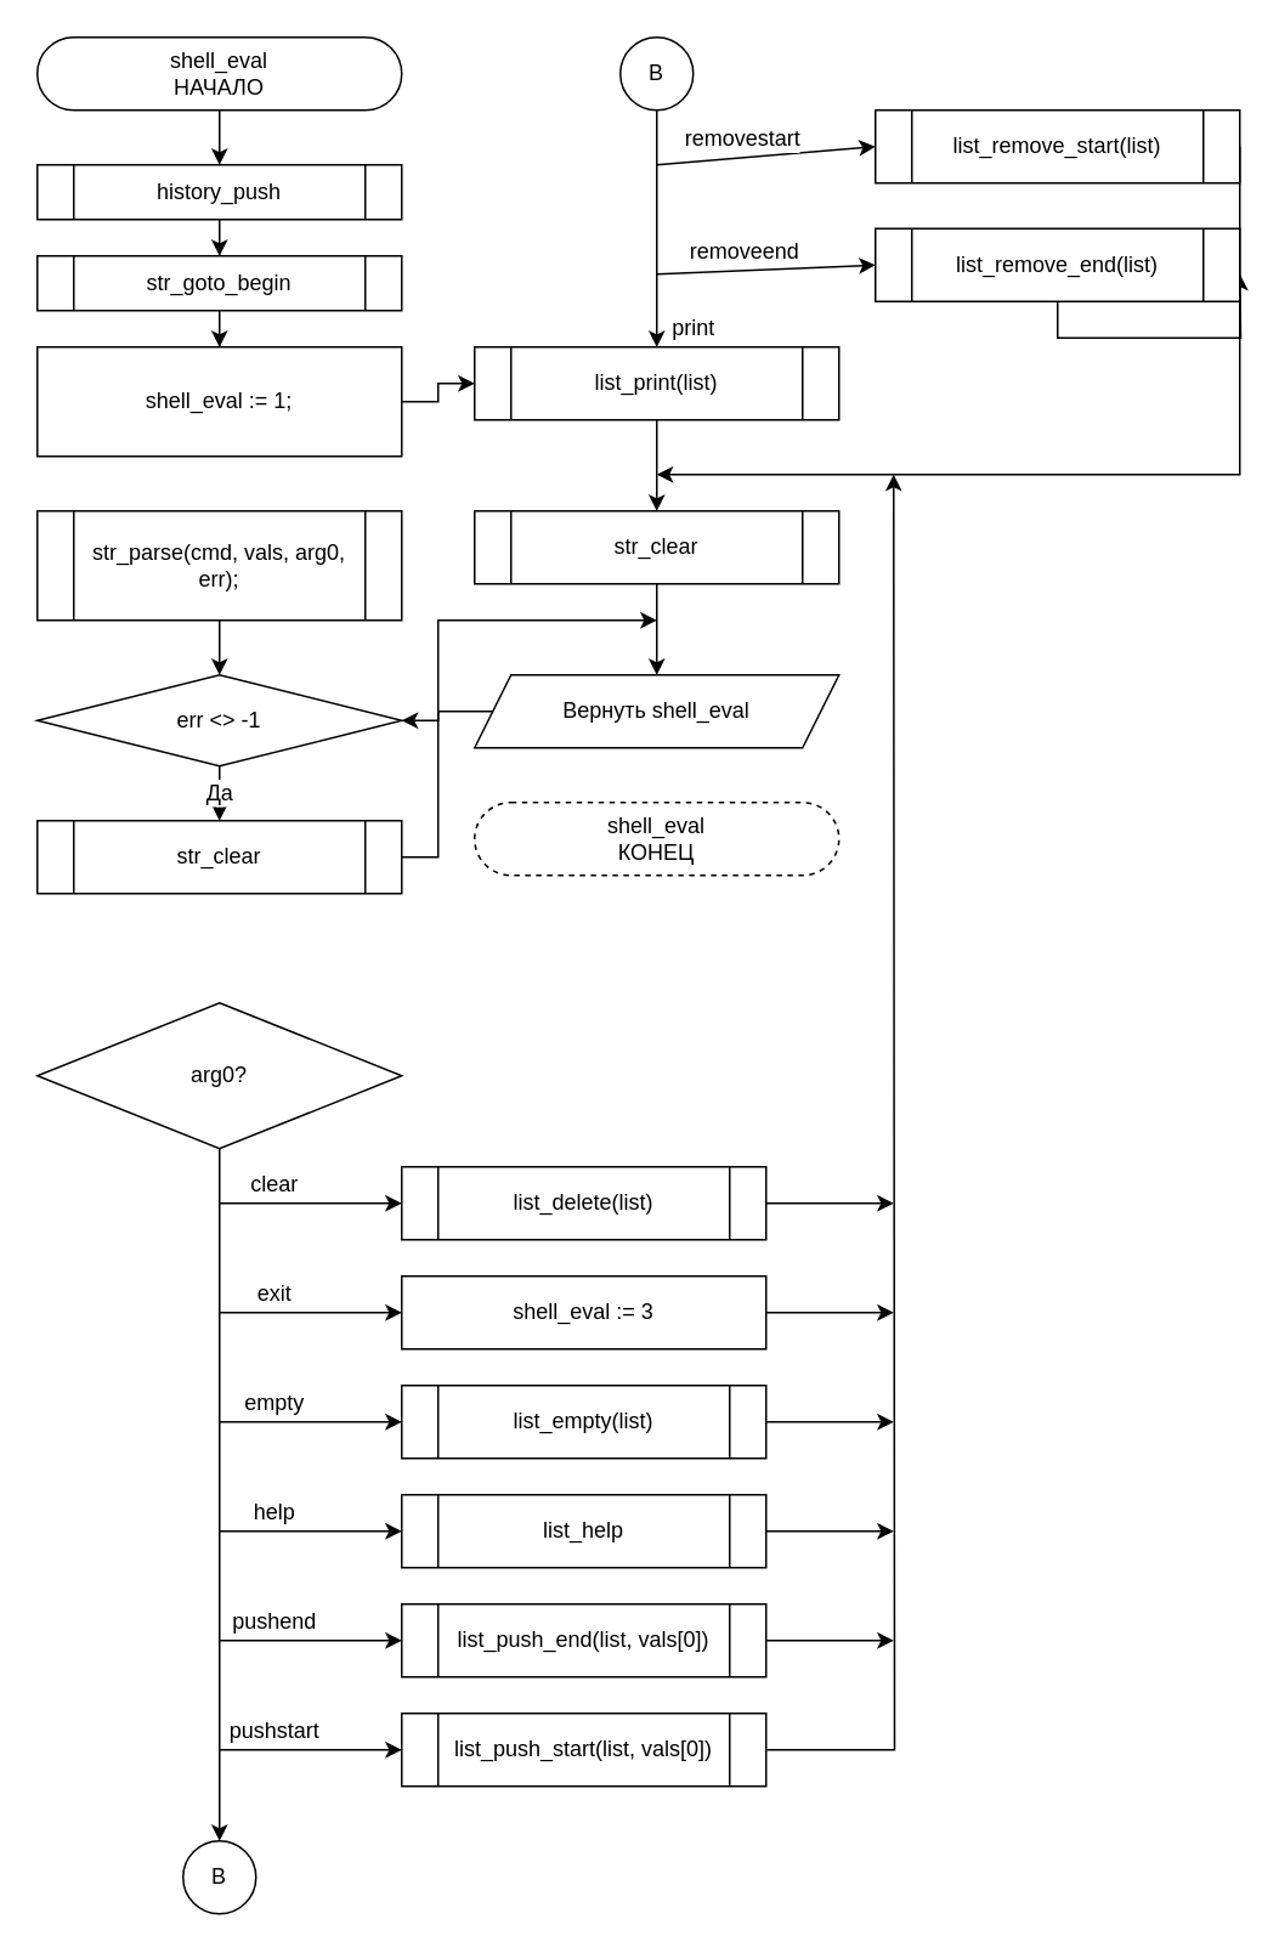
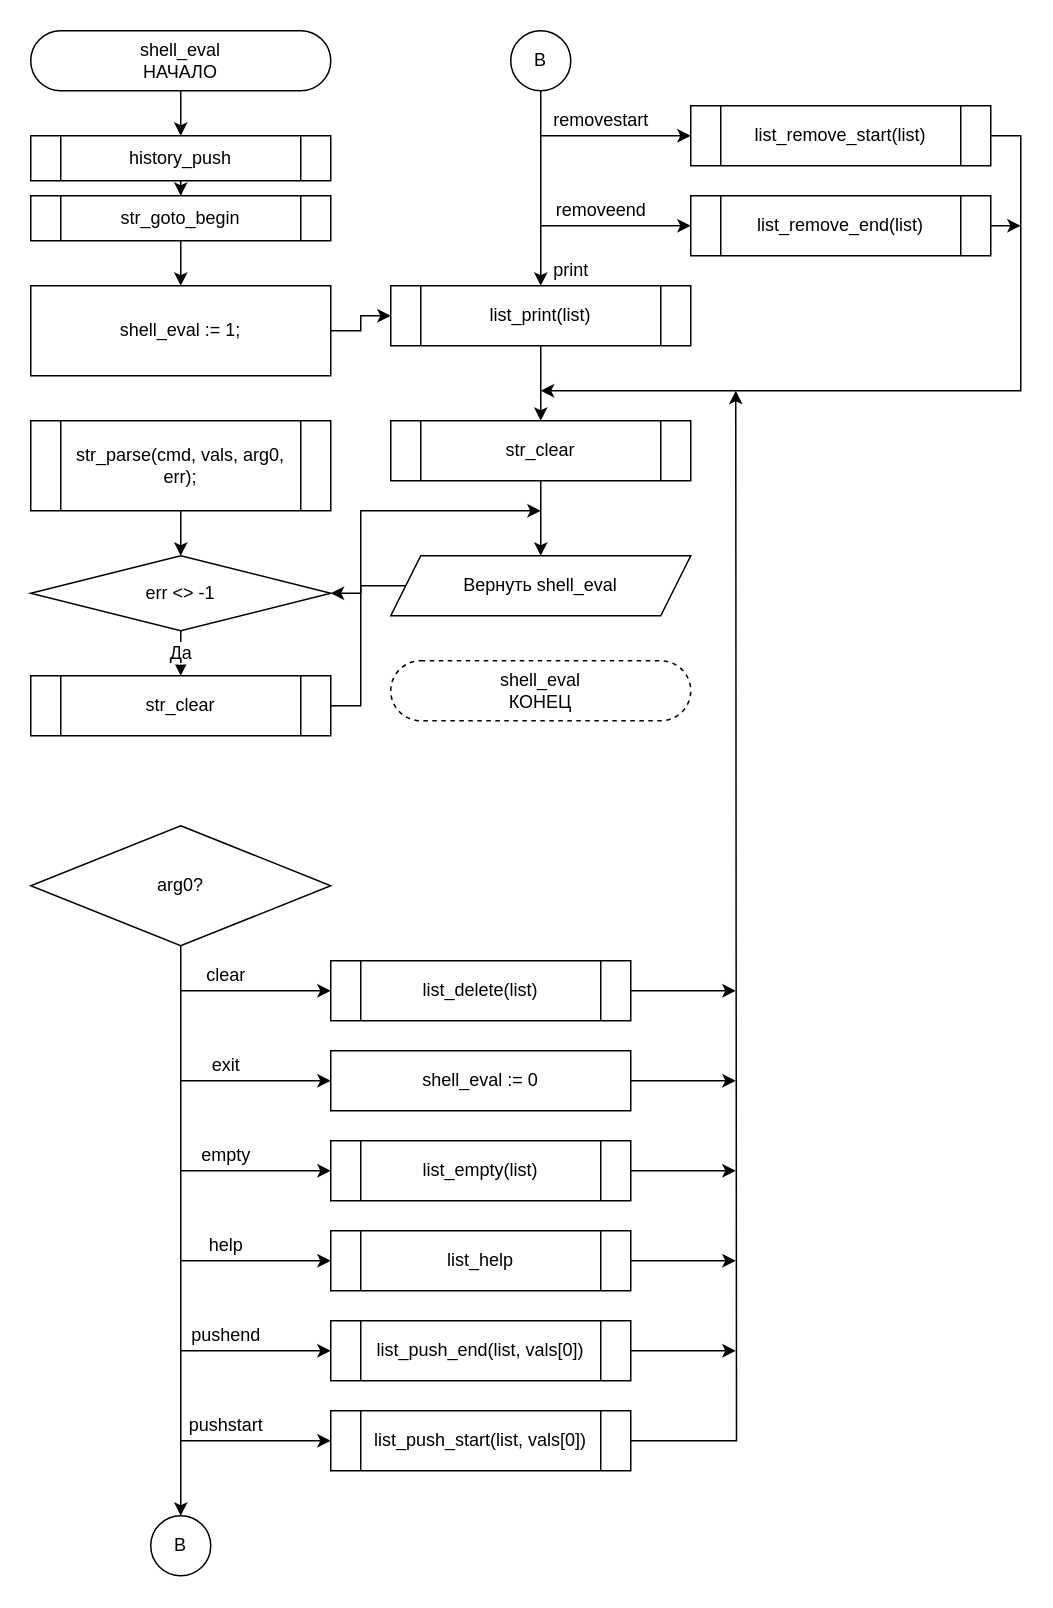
  <mxCell id="0" />
  <mxCell id="1" parent="0" />
  <mxCell id="2" value="" style="edgeStyle=orthogonalEdgeStyle;rounded=0;orthogonalLoop=1;jettySize=auto;html=1;fontSize=12;" parent="1" source="3" target="5" edge="1"><mxGeometry relative="1" as="geometry" /></mxCell>
  <mxCell id="3" value="shell_eval&lt;br style=&quot;font-size: 12px;&quot;&gt;НАЧАЛО" style="rounded=1;whiteSpace=wrap;html=1;arcSize=50;strokeWidth=1;fontSize=12;" parent="1" vertex="1"><mxGeometry x="20" y="20" width="200" height="40" as="geometry" /></mxCell>
  <mxCell id="4" value="" style="edgeStyle=orthogonalEdgeStyle;rounded=0;orthogonalLoop=1;jettySize=auto;html=1;fontSize=12;" parent="1" source="5" target="7" edge="1"><mxGeometry relative="1" as="geometry" /></mxCell>
  <mxCell id="5" value="history_push" style="shape=process;whiteSpace=wrap;html=1;backgroundOutline=1;fontSize=12;" parent="1" vertex="1"><mxGeometry x="20" y="90" width="200" height="30" as="geometry" /></mxCell>
  <mxCell id="6" value="" style="edgeStyle=orthogonalEdgeStyle;rounded=0;orthogonalLoop=1;jettySize=auto;html=1;fontSize=12;" parent="1" source="7" target="9" edge="1"><mxGeometry relative="1" as="geometry" /></mxCell>
- <mxCell id="7" value="str_goto_begin" style="shape=process;whiteSpace=wrap;html=1;backgroundOutline=1;fontSize=12;" parent="1" vertex="1"><mxGeometry x="20" y="140" width="200" height="30" as="geometry" /></mxCell>
+ <mxCell id="7" value="str_goto_begin" style="shape=process;whiteSpace=wrap;html=1;backgroundOutline=1;fontSize=12;" parent="1" vertex="1"><mxGeometry x="20" y="130" width="200" height="30" as="geometry" /></mxCell>
  <mxCell id="8" value="" style="edgeStyle=orthogonalEdgeStyle;rounded=0;orthogonalLoop=1;jettySize=auto;html=1;fontSize=12;" parent="1" source="9" target="37" edge="1"><mxGeometry relative="1" as="geometry" /></mxCell>
  <mxCell id="9" value="shell_eval := 1;" style="whiteSpace=wrap;html=1;fontSize=12;" parent="1" vertex="1"><mxGeometry x="20" y="190" width="200" height="60" as="geometry" /></mxCell>
  <mxCell id="10" value="" style="edgeStyle=orthogonalEdgeStyle;rounded=0;orthogonalLoop=1;jettySize=auto;html=1;fontSize=12;" parent="1" source="11" target="13" edge="1"><mxGeometry relative="1" as="geometry" /></mxCell>
  <mxCell id="11" value="str_parse(cmd, vals, arg0, err);" style="shape=process;whiteSpace=wrap;html=1;backgroundOutline=1;fontSize=12;" parent="1" vertex="1"><mxGeometry x="20" y="280" width="200" height="60" as="geometry" /></mxCell>
  <mxCell id="12" value="Да" style="edgeStyle=orthogonalEdgeStyle;rounded=0;orthogonalLoop=1;jettySize=auto;html=1;fontSize=12;" parent="1" source="13" target="15" edge="1"><mxGeometry relative="1" as="geometry" /></mxCell>
  <mxCell id="13" value="err &amp;lt;&amp;gt; -1" style="rhombus;whiteSpace=wrap;html=1;fontSize=12;" parent="1" vertex="1"><mxGeometry x="20" y="370" width="200" height="50" as="geometry" /></mxCell>
  <mxCell id="14" value="" style="edgeStyle=orthogonalEdgeStyle;rounded=0;orthogonalLoop=1;jettySize=auto;html=1;fontSize=12;" parent="1" source="15" edge="1"><mxGeometry relative="1" as="geometry"><mxPoint x="360" y="340" as="targetPoint" /><Array as="points"><mxPoint x="240" y="470" /><mxPoint x="240" y="340" /></Array></mxGeometry></mxCell>
  <mxCell id="15" value="str_clear" style="shape=process;whiteSpace=wrap;html=1;backgroundOutline=1;fontSize=12;" parent="1" vertex="1"><mxGeometry x="20" y="450" width="200" height="40" as="geometry" /></mxCell>
  <mxCell id="16" value="" style="edgeStyle=orthogonalEdgeStyle;rounded=0;orthogonalLoop=1;jettySize=auto;html=1;exitX=0.5;exitY=1;exitDx=0;exitDy=0;entryX=0.5;entryY=0;entryDx=0;entryDy=0;fontSize=12;" parent="1" source="17" edge="1"><mxGeometry x="0.892" y="20" relative="1" as="geometry"><mxPoint x="120" y="1010" as="targetPoint" /><mxPoint as="offset" /></mxGeometry></mxCell>
  <mxCell id="17" value="arg0?" style="rhombus;whiteSpace=wrap;html=1;fontSize=12;" parent="1" vertex="1"><mxGeometry x="20" y="550" width="200" height="80" as="geometry" /></mxCell>
  <mxCell id="18" value="" style="edgeStyle=orthogonalEdgeStyle;rounded=0;orthogonalLoop=1;jettySize=auto;html=1;fontSize=12;" parent="1" source="19" edge="1"><mxGeometry relative="1" as="geometry"><mxPoint x="490" y="660" as="targetPoint" /></mxGeometry></mxCell>
  <mxCell id="19" value="list_delete(list)" style="shape=process;whiteSpace=wrap;html=1;backgroundOutline=1;fontSize=12;" parent="1" vertex="1"><mxGeometry x="220" y="640" width="200" height="40" as="geometry" /></mxCell>
  <mxCell id="20" value="clear" style="endArrow=classic;html=1;fontSize=12;entryX=0;entryY=0.5;entryDx=0;entryDy=0;" parent="1" target="19" edge="1"><mxGeometry x="-0.4" y="10" width="50" height="50" relative="1" as="geometry"><mxPoint x="120" y="660" as="sourcePoint" /><mxPoint x="200" y="650" as="targetPoint" /><mxPoint as="offset" /></mxGeometry></mxCell>
  <mxCell id="21" value="exit" style="endArrow=classic;html=1;fontSize=12;entryX=0;entryY=0.5;entryDx=0;entryDy=0;" parent="1" edge="1"><mxGeometry x="-0.4" y="10" width="50" height="50" relative="1" as="geometry"><mxPoint x="120" y="720" as="sourcePoint" /><mxPoint x="220" y="720" as="targetPoint" /><mxPoint as="offset" /></mxGeometry></mxCell>
  <mxCell id="22" value="" style="edgeStyle=orthogonalEdgeStyle;rounded=0;orthogonalLoop=1;jettySize=auto;html=1;fontSize=12;" parent="1" source="23" edge="1"><mxGeometry relative="1" as="geometry"><mxPoint x="490" y="720" as="targetPoint" /></mxGeometry></mxCell>
- <mxCell id="23" value="shell_eval := 3" style="rounded=0;whiteSpace=wrap;html=1;fontSize=12;" parent="1" vertex="1"><mxGeometry x="220" y="700" width="200" height="40" as="geometry" /></mxCell>
+ <mxCell id="23" value="shell_eval := 0" style="rounded=0;whiteSpace=wrap;html=1;fontSize=12;" parent="1" vertex="1"><mxGeometry x="220" y="700" width="200" height="40" as="geometry" /></mxCell>
  <mxCell id="24" value="" style="edgeStyle=orthogonalEdgeStyle;rounded=0;orthogonalLoop=1;jettySize=auto;html=1;fontSize=12;" parent="1" source="25" edge="1"><mxGeometry relative="1" as="geometry"><mxPoint x="490" y="780" as="targetPoint" /></mxGeometry></mxCell>
  <mxCell id="25" value="list_empty(list)" style="shape=process;whiteSpace=wrap;html=1;backgroundOutline=1;fontSize=12;" parent="1" vertex="1"><mxGeometry x="220" y="760" width="200" height="40" as="geometry" /></mxCell>
  <mxCell id="26" value="empty" style="endArrow=classic;html=1;fontSize=12;entryX=0;entryY=0.5;entryDx=0;entryDy=0;" parent="1" target="25" edge="1"><mxGeometry x="-0.4" y="10" width="50" height="50" relative="1" as="geometry"><mxPoint x="120" y="780" as="sourcePoint" /><mxPoint x="200" y="770" as="targetPoint" /><mxPoint as="offset" /></mxGeometry></mxCell>
  <mxCell id="27" value="" style="edgeStyle=orthogonalEdgeStyle;rounded=0;orthogonalLoop=1;jettySize=auto;html=1;fontSize=12;" parent="1" source="28" edge="1"><mxGeometry relative="1" as="geometry"><mxPoint x="490" y="840" as="targetPoint" /></mxGeometry></mxCell>
  <mxCell id="28" value="list_help" style="shape=process;whiteSpace=wrap;html=1;backgroundOutline=1;fontSize=12;" parent="1" vertex="1"><mxGeometry x="220" y="820" width="200" height="40" as="geometry" /></mxCell>
  <mxCell id="29" value="help" style="endArrow=classic;html=1;fontSize=12;entryX=0;entryY=0.5;entryDx=0;entryDy=0;" parent="1" target="28" edge="1"><mxGeometry x="-0.4" y="10" width="50" height="50" relative="1" as="geometry"><mxPoint x="120" y="840" as="sourcePoint" /><mxPoint x="200" y="830" as="targetPoint" /><mxPoint as="offset" /></mxGeometry></mxCell>
  <mxCell id="30" value="" style="edgeStyle=orthogonalEdgeStyle;rounded=0;orthogonalLoop=1;jettySize=auto;html=1;fontSize=12;" parent="1" source="31" edge="1"><mxGeometry relative="1" as="geometry"><mxPoint x="490" y="900" as="targetPoint" /></mxGeometry></mxCell>
  <mxCell id="31" value="list_push_end(list, vals[0])" style="shape=process;whiteSpace=wrap;html=1;backgroundOutline=1;fontSize=12;" parent="1" vertex="1"><mxGeometry x="220" y="880" width="200" height="40" as="geometry" /></mxCell>
  <mxCell id="32" value="pushend" style="endArrow=classic;html=1;fontSize=12;entryX=0;entryY=0.5;entryDx=0;entryDy=0;" parent="1" target="31" edge="1"><mxGeometry x="-0.4" y="10" width="50" height="50" relative="1" as="geometry"><mxPoint x="120" y="900" as="sourcePoint" /><mxPoint x="200" y="890" as="targetPoint" /><mxPoint as="offset" /></mxGeometry></mxCell>
  <mxCell id="33" value="" style="edgeStyle=orthogonalEdgeStyle;rounded=0;orthogonalLoop=1;jettySize=auto;html=1;fontSize=12;" parent="1" source="34" edge="1"><mxGeometry relative="1" as="geometry"><mxPoint x="490" y="260" as="targetPoint" /></mxGeometry></mxCell>
  <mxCell id="34" value="list_push_start(list, vals[0])" style="shape=process;whiteSpace=wrap;html=1;backgroundOutline=1;fontSize=12;" parent="1" vertex="1"><mxGeometry x="220" y="940" width="200" height="40" as="geometry" /></mxCell>
  <mxCell id="35" value="pushstart" style="endArrow=classic;html=1;fontSize=12;entryX=0;entryY=0.5;entryDx=0;entryDy=0;" parent="1" target="34" edge="1"><mxGeometry x="-0.4" y="10" width="50" height="50" relative="1" as="geometry"><mxPoint x="120" y="960" as="sourcePoint" /><mxPoint x="200" y="950" as="targetPoint" /><mxPoint as="offset" /></mxGeometry></mxCell>
  <mxCell id="36" value="" style="edgeStyle=orthogonalEdgeStyle;rounded=0;orthogonalLoop=1;jettySize=auto;html=1;fontSize=12;" parent="1" source="37" target="48" edge="1"><mxGeometry relative="1" as="geometry" /></mxCell>
  <mxCell id="37" value="list_print(list)" style="shape=process;whiteSpace=wrap;html=1;backgroundOutline=1;fontSize=12;" parent="1" vertex="1"><mxGeometry x="260" y="190" width="200" height="40" as="geometry" /></mxCell>
  <mxCell id="38" value="B" style="ellipse;whiteSpace=wrap;html=1;aspect=fixed;fontSize=12;" parent="1" vertex="1"><mxGeometry x="100" y="1010" width="40" height="40" as="geometry" /></mxCell>
  <mxCell id="39" value="print" style="edgeStyle=orthogonalEdgeStyle;rounded=0;orthogonalLoop=1;jettySize=auto;html=1;fontSize=12;exitX=0.5;exitY=1;exitDx=0;exitDy=0;entryX=0.5;entryY=0;entryDx=0;entryDy=0;" parent="1" source="40" target="37" edge="1"><mxGeometry x="0.846" y="20" relative="1" as="geometry"><mxPoint x="360" y="70" as="sourcePoint" /><mxPoint as="offset" /></mxGeometry></mxCell>
  <mxCell id="40" value="B" style="ellipse;whiteSpace=wrap;html=1;aspect=fixed;fontSize=12;" parent="1" vertex="1"><mxGeometry x="340" y="20" width="40" height="40" as="geometry" /></mxCell>
  <mxCell id="41" value="" style="edgeStyle=orthogonalEdgeStyle;rounded=0;orthogonalLoop=1;jettySize=auto;html=1;fontSize=12;exitX=1;exitY=0.5;exitDx=0;exitDy=0;" parent="1" source="42" edge="1"><mxGeometry relative="1" as="geometry"><mxPoint x="360" y="260" as="targetPoint" /><Array as="points"><mxPoint x="680" y="90" /><mxPoint x="680" y="260" /></Array></mxGeometry></mxCell>
- <mxCell id="42" value="list_remove_start(list)" style="shape=process;whiteSpace=wrap;html=1;backgroundOutline=1;fontSize=12;" parent="1" vertex="1"><mxGeometry x="480" y="60" width="200" height="40" as="geometry" /></mxCell>
+ <mxCell id="42" value="list_remove_start(list)" style="shape=process;whiteSpace=wrap;html=1;backgroundOutline=1;fontSize=12;" parent="1" vertex="1"><mxGeometry x="460" y="70" width="200" height="40" as="geometry" /></mxCell>
  <mxCell id="43" value="removestart" style="endArrow=classic;html=1;fontSize=12;entryX=0;entryY=0.5;entryDx=0;entryDy=0;" parent="1" target="42" edge="1"><mxGeometry x="-0.2" y="10" width="50" height="50" relative="1" as="geometry"><mxPoint x="360" y="90" as="sourcePoint" /><mxPoint x="440" y="80" as="targetPoint" /><mxPoint as="offset" /></mxGeometry></mxCell>
  <mxCell id="44" value="" style="edgeStyle=orthogonalEdgeStyle;rounded=0;orthogonalLoop=1;jettySize=auto;html=1;fontSize=12;" parent="1" source="45" edge="1"><mxGeometry relative="1" as="geometry"><mxPoint x="680" y="150" as="targetPoint" /></mxGeometry></mxCell>
- <mxCell id="45" value="list_remove_end(list)" style="shape=process;whiteSpace=wrap;html=1;backgroundOutline=1;fontSize=12;" parent="1" vertex="1"><mxGeometry x="480" y="125" width="200" height="40" as="geometry" /></mxCell>
+ <mxCell id="45" value="list_remove_end(list)" style="shape=process;whiteSpace=wrap;html=1;backgroundOutline=1;fontSize=12;" parent="1" vertex="1"><mxGeometry x="460" y="130" width="200" height="40" as="geometry" /></mxCell>
  <mxCell id="46" value="removeend" style="endArrow=classic;html=1;fontSize=12;entryX=0;entryY=0.5;entryDx=0;entryDy=0;" parent="1" target="45" edge="1"><mxGeometry x="-0.2" y="10" width="50" height="50" relative="1" as="geometry"><mxPoint x="360" y="150" as="sourcePoint" /><mxPoint x="440" y="140" as="targetPoint" /><mxPoint as="offset" /></mxGeometry></mxCell>
  <mxCell id="47" value="" style="edgeStyle=orthogonalEdgeStyle;rounded=0;orthogonalLoop=1;jettySize=auto;html=1;" edge="1" parent="1" source="48" target="51"><mxGeometry relative="1" as="geometry" /></mxCell>
  <mxCell id="48" value="str_clear" style="shape=process;whiteSpace=wrap;html=1;backgroundOutline=1;fontSize=12;" parent="1" vertex="1"><mxGeometry x="260" y="280" width="200" height="40" as="geometry" /></mxCell>
  <mxCell id="49" value="shell_eval&lt;br style=&quot;font-size: 12px&quot;&gt;КОНЕЦ" style="rounded=1;whiteSpace=wrap;html=1;arcSize=50;strokeWidth=1;fontSize=12;dashed=1;" parent="1" vertex="1"><mxGeometry x="260" y="440" width="200" height="40" as="geometry" /></mxCell>
  <mxCell id="50" value="" style="edgeStyle=orthogonalEdgeStyle;rounded=0;orthogonalLoop=1;jettySize=auto;html=1;" edge="1" parent="1" source="51" target="13"><mxGeometry relative="1" as="geometry" /></mxCell>
  <mxCell id="51" value="Вернуть&amp;nbsp;shell_eval" style="shape=parallelogram;perimeter=parallelogramPerimeter;whiteSpace=wrap;html=1;fixedSize=1;" vertex="1" parent="1"><mxGeometry x="260" y="370" width="200" height="40" as="geometry" /></mxCell>
